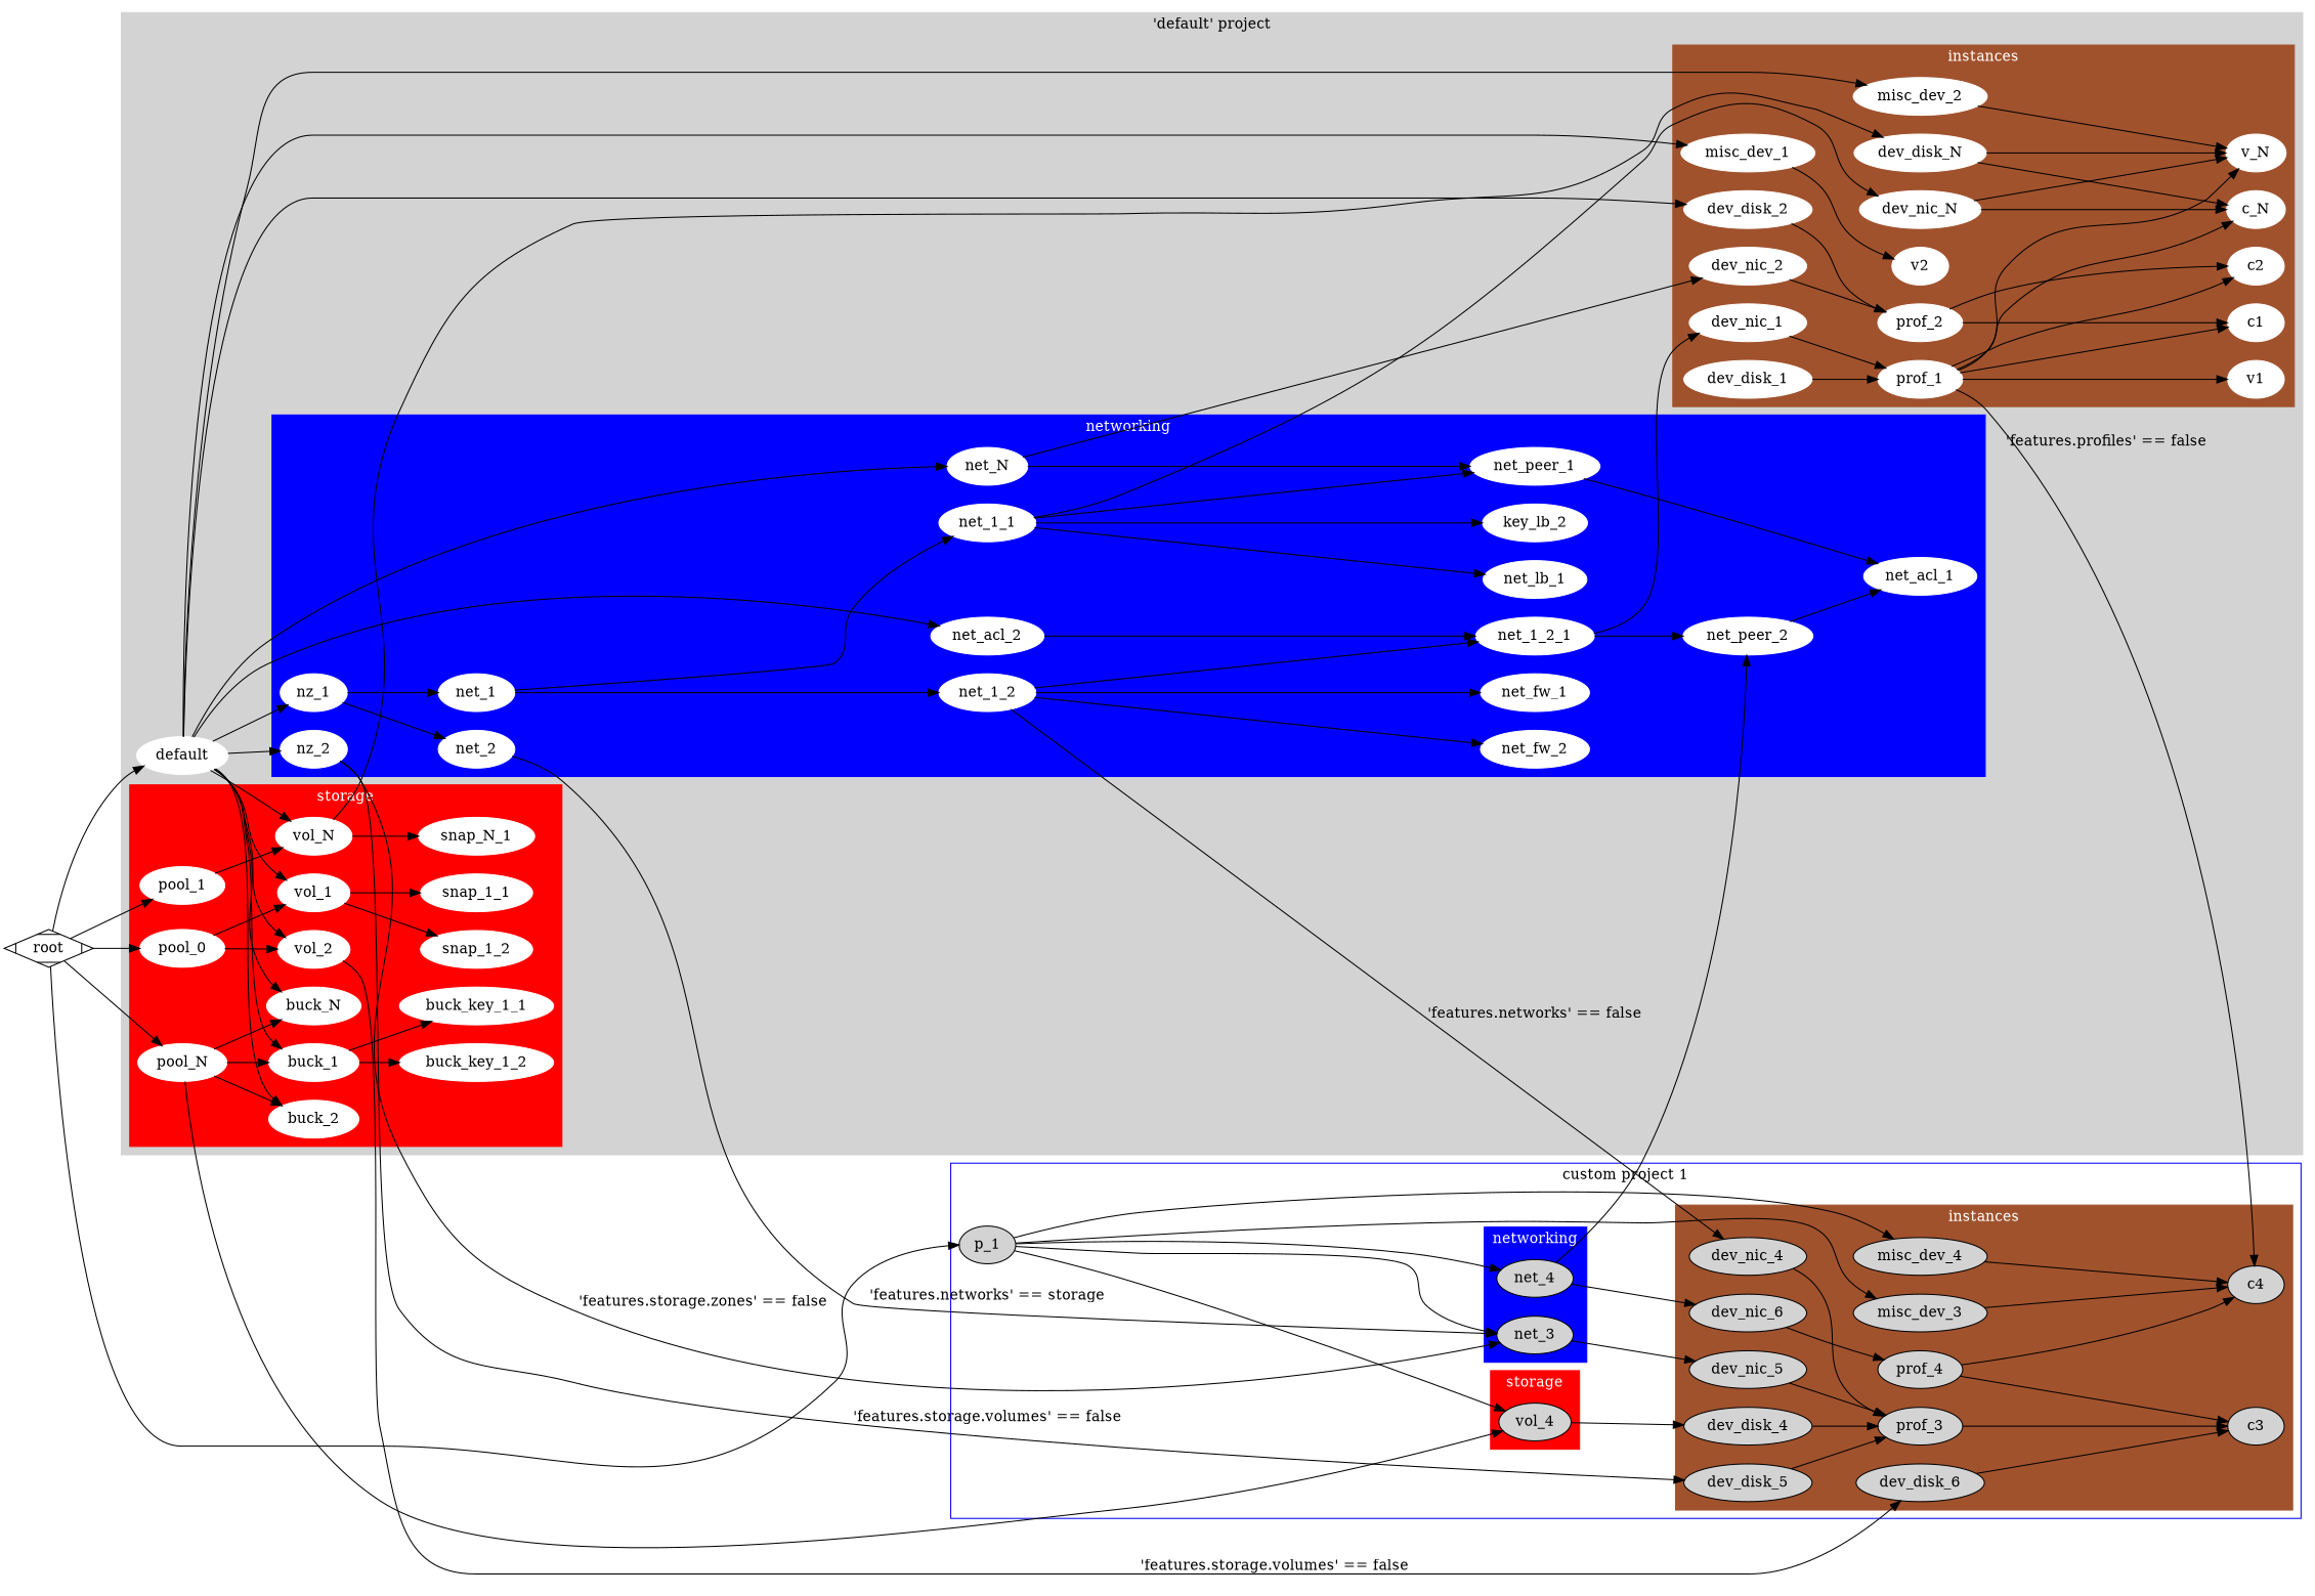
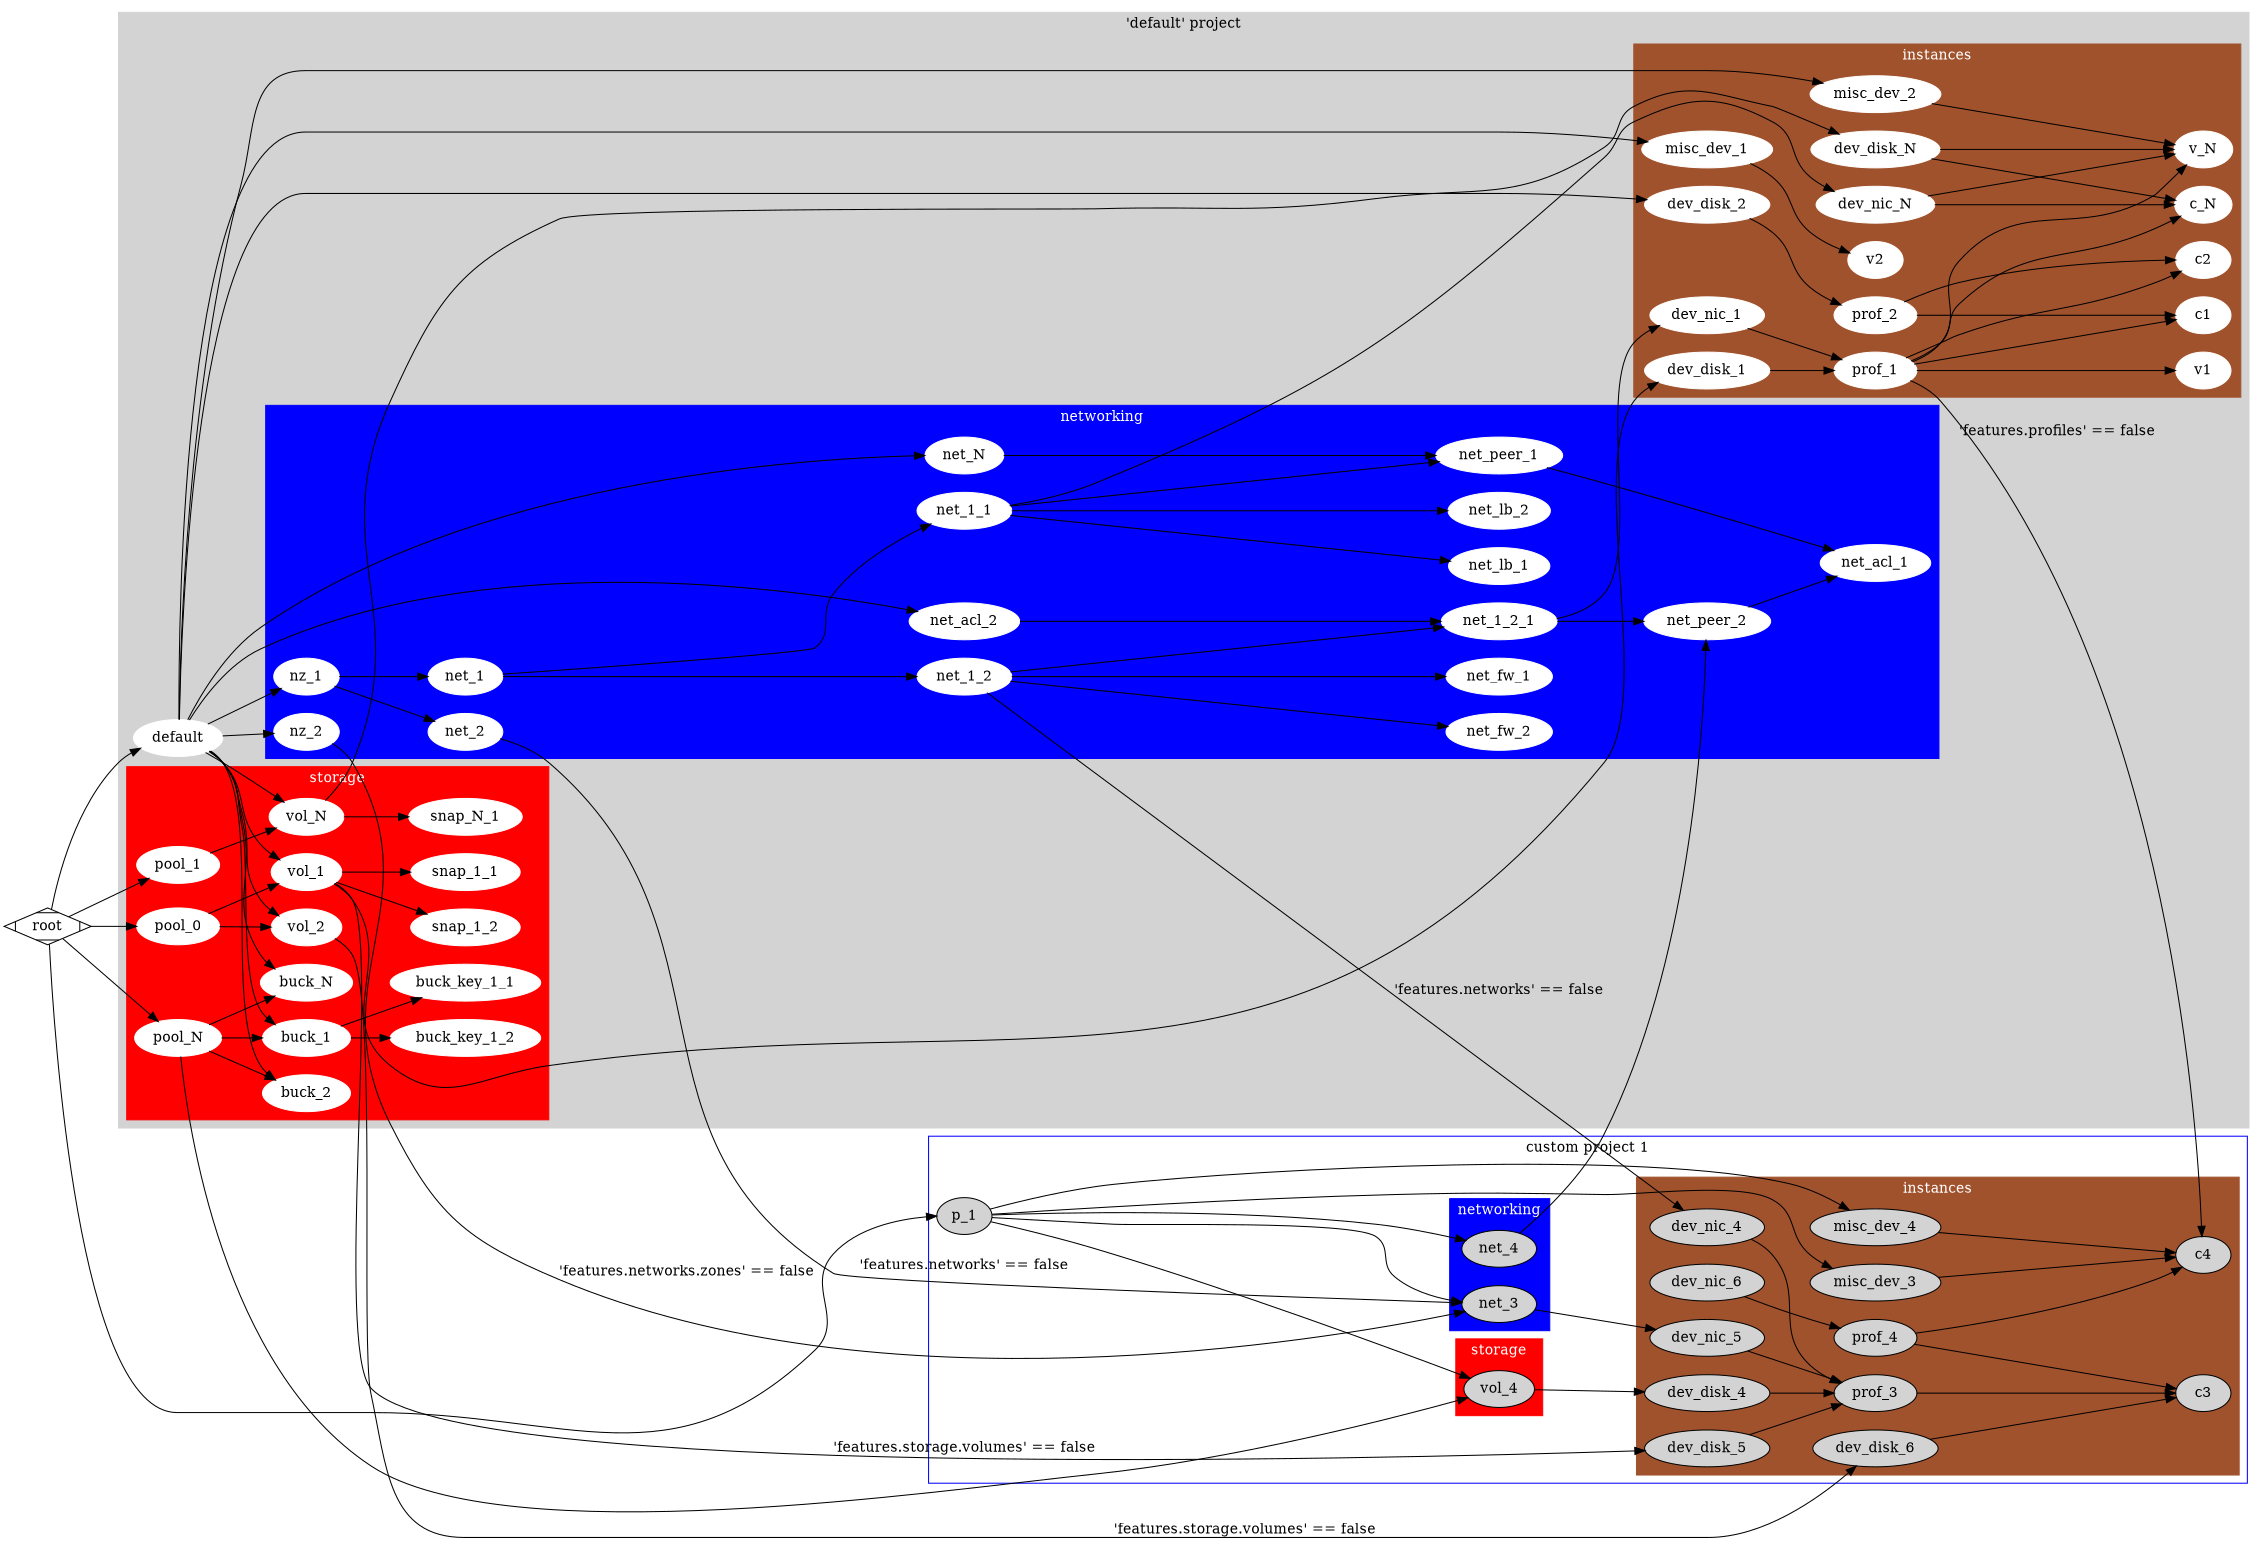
  digraph {
    rankdir=LR
    node [color=white style=filled]
    nz_1
    net_1
    net_2
    nz_2
    net_1_1
    net_1_2
    net_N
    net_peer_1
    net_lb_1
-   net_lb_2 [label=key_lb_2]
+   net_lb_2
    net_1_2_1
    net_fw_1
    net_fw_2
    net_peer_2
    net_acl_1
    net_acl_2
    pool_0
    vol_1
    vol_2
    pool_1
    vol_N
    pool_N
    buck_1
    buck_2
    buck_N
    snap_1_1
    snap_1_2
    snap_N_1
    buck_key_1_1
    buck_key_1_2
    dev_nic_1
    prof_1
-   dev_nic_2
    prof_2
    dev_nic_N
    c_N
    v_N
    dev_disk_1
    dev_disk_2
    dev_disk_N
    misc_dev_1
    v2
    misc_dev_2
    c1
    c2
    v1
    default
    net_3 [color=""]
    net_4 [color=""]
    vol_4 [color=""]
    dev_nic_4 [color=""]
    dev_disk_5 [color=""]
    dev_disk_6 [color=""]
    c4 [color=""]
    dev_nic_5 [color=""]
    dev_nic_6 [color=""]
    dev_disk_4 [color=""]
    prof_3 [color=""]
    prof_4 [color=""]
    c3 [color=""]
    misc_dev_3 [color=""]
    misc_dev_4 [color=""]
    p_1 [color=""]
    root [shape=Mdiamond color="" style=""]
    subgraph cluster_1 {
      color=lightgrey
      label="'default' project"
      style=filled
      default
      subgraph cluster_2 {
        color=blue
        fontcolor=white
        label=networking
        style=filled
        nz_1
        net_1
        net_2
        nz_2
        net_1_1
        net_1_2
        net_N
        net_peer_1
        net_lb_1
        net_lb_2
        net_1_2_1
        net_fw_1
        net_fw_2
        net_peer_2
        net_acl_1
        net_acl_2
      }
      subgraph cluster_3 {
        color=red
        fontcolor=white
        label=storage
        style=filled
        pool_0
        vol_1
        vol_2
        pool_1
        vol_N
        pool_N
        buck_1
        buck_2
        buck_N
        snap_1_1
        snap_1_2
        snap_N_1
        buck_key_1_1
        buck_key_1_2
      }
      subgraph cluster_4 {
        color=sienna
        fontcolor=white
        label=instances
        style=filled
        dev_nic_1
        prof_1
-       dev_nic_2
        prof_2
        dev_nic_N
        c_N
        v_N
        dev_disk_1
        dev_disk_2
        dev_disk_N
        misc_dev_1
        v2
        misc_dev_2
        c1
        c2
        v1
      }
    }
    subgraph cluster_5 {
      color=red
      label="Storage pools"
    }
    subgraph cluster_6 {
      color=blue
      label="custom project 1"
      p_1
      subgraph cluster_7 {
        color=blue
        fontcolor=white
        label=networking
        style=filled
        net_3
        net_4
      }
      subgraph cluster_8 {
        color=red
        fontcolor=white
        label=storage
        style=filled
        vol_4
      }
      subgraph cluster_9 {
        color=sienna
        fontcolor=white
        label=instances
        style=filled
        dev_nic_4
        dev_disk_5
        dev_disk_6
        c4
        dev_nic_5
        dev_nic_6
        dev_disk_4
        prof_3
        prof_4
        c3
        misc_dev_3
        misc_dev_4
      }
    }
    nz_1 -> net_1
    nz_1 -> net_2
    net_1 -> net_1_1
    net_1 -> net_1_2
-   net_2 -> net_3 [label="'features.networks' == storage"]
-   nz_2 -> net_3 [label="'features.storage.zones' == false"]
+   net_2 -> net_3 [label="'features.networks' == false"]
+   nz_2 -> net_3 [label="'features.networks.zones' == false"]
    net_1_1 -> net_peer_1
    net_1_1 -> net_lb_1
    net_1_1 -> net_lb_2
    net_1_1 -> dev_nic_N
    net_1_2 -> net_1_2_1
    net_1_2 -> net_fw_1
    net_1_2 -> net_fw_2
    net_1_2 -> dev_nic_4 [label="'features.networks' == false"]
    net_N -> net_peer_1
-   net_N -> dev_nic_2
    net_peer_1 -> net_acl_1
    net_1_2_1 -> net_peer_2
    net_1_2_1 -> dev_nic_1
    net_peer_2 -> net_acl_1
    net_acl_2 -> net_1_2_1
    pool_0 -> vol_1
    pool_0 -> vol_2
    vol_1 -> snap_1_1
    vol_1 -> snap_1_2
-   nz_2 -> dev_disk_5 [label="'features.storage.volumes' == false"]
+   vol_1 -> dev_disk_1
+   vol_1 -> dev_disk_5 [label="'features.storage.volumes' == false"]
    vol_2 -> dev_disk_6 [label="'features.storage.volumes' == false"]
    pool_1 -> vol_N
    vol_N -> snap_N_1
    vol_N -> dev_disk_N
    pool_N -> buck_1
    pool_N -> buck_2
    pool_N -> buck_N
    pool_N -> vol_4
    buck_1 -> buck_key_1_1
    buck_1 -> buck_key_1_2
    dev_nic_1 -> prof_1
    prof_1 -> c_N
    prof_1 -> v_N
    prof_1 -> c1
    prof_1 -> c2
    prof_1 -> v1
    prof_1 -> c4 [label="'features.profiles' == false"]
-   dev_nic_2 -> prof_2
    prof_2 -> c1
    prof_2 -> c2
    dev_nic_N -> c_N
    dev_nic_N -> v_N
    dev_disk_1 -> prof_1
    dev_disk_2 -> prof_2
    dev_disk_N -> c_N
    dev_disk_N -> v_N
    misc_dev_1 -> v2
    misc_dev_2 -> v_N
    default -> nz_1
    default -> nz_2
    default -> net_N
    default -> net_acl_2
    default -> vol_1
    default -> vol_2
    default -> vol_N
    default -> buck_1
    default -> buck_2
    default -> buck_N
    default -> dev_disk_2
    default -> misc_dev_1
    default -> misc_dev_2
    net_3 -> dev_nic_5
    net_4 -> net_peer_2
-   net_4 -> dev_nic_6
    vol_4 -> dev_disk_4
    dev_nic_4 -> prof_3
    dev_disk_5 -> prof_3
    dev_disk_6 -> c3
    dev_nic_5 -> prof_3
    dev_nic_6 -> prof_4
    dev_disk_4 -> prof_3
    prof_3 -> c3
    prof_4 -> c4
    prof_4 -> c3
    misc_dev_3 -> c4
    misc_dev_4 -> c4
    p_1 -> net_3
    p_1 -> net_4
    p_1 -> vol_4
    p_1 -> misc_dev_3
    p_1 -> misc_dev_4
    root -> pool_0
    root -> pool_1
    root -> pool_N
    root -> default
    root -> p_1
  }
